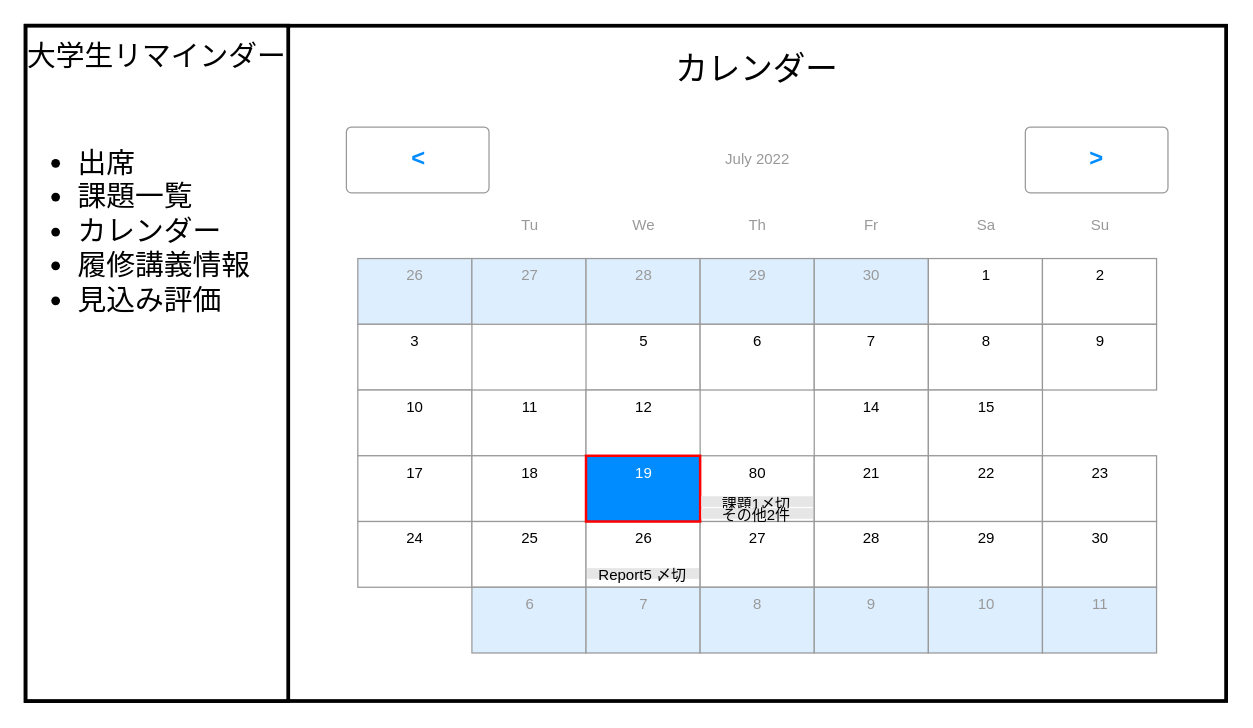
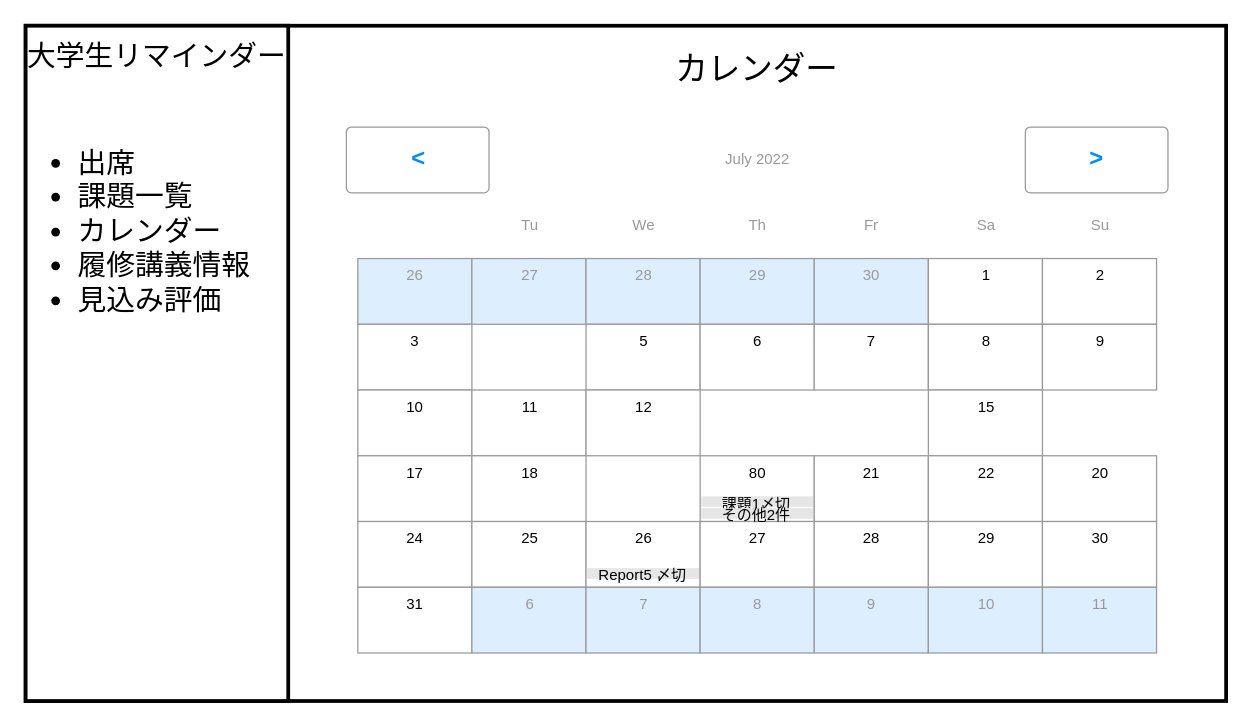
  <mxCell id="0" />
  <mxCell id="1" parent="0" />
  <mxCell id="2" value="" style="rounded=0;whiteSpace=wrap;html=1;strokeColor=#000000;strokeWidth=3;fillColor=#FFFFFF;" vertex="1" parent="1"><mxGeometry x="20" y="20" width="960" height="540" as="geometry" /></mxCell>
  <mxCell id="3" value="" style="rounded=0;whiteSpace=wrap;html=1;strokeColor=#000000;strokeWidth=3;fillColor=#FFFFFF;" vertex="1" parent="1"><mxGeometry x="20" y="20" width="210" height="540" as="geometry" /></mxCell>
  <mxCell id="4" value="大学生リマインダー" style="text;html=1;strokeColor=none;fillColor=none;align=center;verticalAlign=middle;whiteSpace=wrap;rounded=0;fontColor=#000000;fontSize=23;" vertex="1" parent="1"><mxGeometry x="20" y="30" width="210" height="30" as="geometry" /></mxCell>
  <mxCell id="5" value="&lt;ul&gt;&lt;li&gt;出席&lt;/li&gt;&lt;li&gt;課題一覧&lt;/li&gt;&lt;li&gt;カレンダー&lt;/li&gt;&lt;li&gt;履修講義情報&lt;/li&gt;&lt;li&gt;見込み評価&lt;/li&gt;&lt;/ul&gt;" style="text;strokeColor=none;fillColor=none;html=1;whiteSpace=wrap;verticalAlign=middle;overflow=hidden;fontSize=23;fontColor=#000000;" vertex="1" parent="1"><mxGeometry x="20" y="70" width="210" height="230" as="geometry" /></mxCell>
  <mxCell id="6" value="" style="strokeWidth=1;shadow=0;dashed=0;align=center;html=1;shape=mxgraph.mockup.forms.rrect;rSize=5;strokeColor=none;fillColor=#ffffff;" vertex="1" parent="1"><mxGeometry x="240" y="80" width="730" height="460" as="geometry" /></mxCell>
  <mxCell id="7" value="July 2022" style="strokeWidth=1;shadow=0;dashed=0;align=center;html=1;shape=mxgraph.mockup.forms.anchor;fontColor=#999999;" vertex="1" parent="6"><mxGeometry x="136.875" y="21.029" width="456.25" height="52.571" as="geometry" /></mxCell>
  <mxCell id="8" value="&lt;" style="strokeWidth=1;shadow=0;dashed=0;align=center;html=1;shape=mxgraph.mockup.forms.rrect;rSize=4;strokeColor=#999999;fontColor=#008cff;fontSize=19;fontStyle=1;" vertex="1" parent="6"><mxGeometry x="36.5" y="21.029" width="114.063" height="52.571" as="geometry" /></mxCell>
  <mxCell id="9" value="&gt;" style="strokeWidth=1;shadow=0;dashed=0;align=center;html=1;shape=mxgraph.mockup.forms.rrect;rSize=4;strokeColor=#999999;fontColor=#008cff;fontSize=19;fontStyle=1;" vertex="1" parent="6"><mxGeometry x="579.438" y="21.029" width="114.063" height="52.571" as="geometry" /></mxCell>
  <mxCell id="10" value="Tu" style="strokeWidth=1;shadow=0;dashed=0;align=center;html=1;shape=mxgraph.mockup.forms.anchor;fontColor=#999999;" vertex="1" parent="6"><mxGeometry x="136.875" y="73.6" width="91.25" height="52.571" as="geometry" /></mxCell>
  <mxCell id="11" value="We" style="strokeWidth=1;shadow=0;dashed=0;align=center;html=1;shape=mxgraph.mockup.forms.anchor;fontColor=#999999;" vertex="1" parent="6"><mxGeometry x="228.125" y="73.6" width="91.25" height="52.571" as="geometry" /></mxCell>
  <mxCell id="12" value="Th" style="strokeWidth=1;shadow=0;dashed=0;align=center;html=1;shape=mxgraph.mockup.forms.anchor;fontColor=#999999;" vertex="1" parent="6"><mxGeometry x="319.375" y="73.6" width="91.25" height="52.571" as="geometry" /></mxCell>
  <mxCell id="13" value="Fr" style="strokeWidth=1;shadow=0;dashed=0;align=center;html=1;shape=mxgraph.mockup.forms.anchor;fontColor=#999999;" vertex="1" parent="6"><mxGeometry x="410.625" y="73.6" width="91.25" height="52.571" as="geometry" /></mxCell>
  <mxCell id="14" value="Sa" style="strokeWidth=1;shadow=0;dashed=0;align=center;html=1;shape=mxgraph.mockup.forms.anchor;fontColor=#999999;" vertex="1" parent="6"><mxGeometry x="501.875" y="73.6" width="91.25" height="52.571" as="geometry" /></mxCell>
  <mxCell id="15" value="Su" style="strokeWidth=1;shadow=0;dashed=0;align=center;html=1;shape=mxgraph.mockup.forms.anchor;fontColor=#999999;" vertex="1" parent="6"><mxGeometry x="593.125" y="73.6" width="91.25" height="52.571" as="geometry" /></mxCell>
  <mxCell id="16" value="26" style="strokeWidth=1;shadow=0;dashed=0;align=center;html=1;shape=mxgraph.mockup.forms.rrect;rSize=0;strokeColor=#999999;fontColor=#999999;verticalAlign=top;fillColor=#DDEEFF;" vertex="1" parent="6"><mxGeometry x="45.625" y="126.171" width="91.25" height="52.571" as="geometry" /></mxCell>
  <mxCell id="17" value="27" style="strokeWidth=1;shadow=0;dashed=0;align=center;html=1;shape=mxgraph.mockup.forms.rrect;rSize=0;strokeColor=#999999;fontColor=#999999;verticalAlign=top;fillColor=#DDEEFF;" vertex="1" parent="6"><mxGeometry x="136.875" y="126.171" width="91.25" height="52.571" as="geometry" /></mxCell>
  <mxCell id="18" value="28" style="strokeWidth=1;shadow=0;dashed=0;align=center;html=1;shape=mxgraph.mockup.forms.rrect;rSize=0;strokeColor=#999999;fontColor=#999999;verticalAlign=top;fillColor=#DDEEFF;" vertex="1" parent="6"><mxGeometry x="228.125" y="126.171" width="91.25" height="52.571" as="geometry" /></mxCell>
  <mxCell id="19" value="29" style="strokeWidth=1;shadow=0;dashed=0;align=center;html=1;shape=mxgraph.mockup.forms.rrect;rSize=0;strokeColor=#999999;fontColor=#999999;verticalAlign=top;fillColor=#DDEEFF;" vertex="1" parent="6"><mxGeometry x="319.375" y="126.171" width="91.25" height="52.571" as="geometry" /></mxCell>
  <mxCell id="20" value="30" style="strokeWidth=1;shadow=0;dashed=0;align=center;html=1;shape=mxgraph.mockup.forms.rrect;rSize=0;strokeColor=#999999;fontColor=#999999;verticalAlign=top;fillColor=#DDEEFF;" vertex="1" parent="6"><mxGeometry x="410.625" y="126.171" width="91.25" height="52.571" as="geometry" /></mxCell>
  <mxCell id="21" value="1" style="strokeWidth=1;shadow=0;dashed=0;align=center;html=1;shape=mxgraph.mockup.forms.rrect;rSize=0;strokeColor=#999999;fontColor=#000000;verticalAlign=top;fillColor=#FFFFFF;" vertex="1" parent="6"><mxGeometry x="501.875" y="126.171" width="91.25" height="52.571" as="geometry" /></mxCell>
  <mxCell id="22" value="2" style="strokeWidth=1;shadow=0;dashed=0;align=center;html=1;shape=mxgraph.mockup.forms.rrect;rSize=0;strokeColor=#999999;fontColor=#000000;verticalAlign=top;fillColor=#FFFFFF;" vertex="1" parent="6"><mxGeometry x="593.125" y="126.171" width="91.25" height="52.571" as="geometry" /></mxCell>
  <mxCell id="23" value="3" style="strokeWidth=1;shadow=0;dashed=0;align=center;html=1;shape=mxgraph.mockup.forms.rrect;rSize=0;strokeColor=#999999;fontColor=#000000;verticalAlign=top;fillColor=#FFFFFF;" vertex="1" parent="6"><mxGeometry x="45.625" y="178.743" width="91.25" height="52.571" as="geometry" /></mxCell>
  <mxCell id="24" value="5" style="strokeWidth=1;shadow=0;dashed=0;align=center;html=1;shape=mxgraph.mockup.forms.rrect;rSize=0;strokeColor=#999999;fontColor=#000000;verticalAlign=top;fillColor=#FFFFFF;" vertex="1" parent="6"><mxGeometry x="228.125" y="178.743" width="91.25" height="52.571" as="geometry" /></mxCell>
  <mxCell id="25" value="6" style="strokeWidth=1;shadow=0;dashed=0;align=center;html=1;shape=mxgraph.mockup.forms.rrect;rSize=0;strokeColor=#999999;fontColor=#000000;verticalAlign=top;fillColor=#FFFFFF;" vertex="1" parent="6"><mxGeometry x="319.375" y="178.743" width="91.25" height="52.571" as="geometry" /></mxCell>
  <mxCell id="26" value="7" style="strokeWidth=1;shadow=0;dashed=0;align=center;html=1;shape=mxgraph.mockup.forms.rrect;rSize=0;strokeColor=#999999;fontColor=#000000;verticalAlign=top;fillColor=#FFFFFF;" vertex="1" parent="6"><mxGeometry x="410.625" y="178.743" width="91.25" height="52.571" as="geometry" /></mxCell>
  <mxCell id="27" value="8" style="strokeWidth=1;shadow=0;dashed=0;align=center;html=1;shape=mxgraph.mockup.forms.rrect;rSize=0;strokeColor=#999999;fontColor=#000000;verticalAlign=top;fillColor=#FFFFFF;" vertex="1" parent="6"><mxGeometry x="501.875" y="178.743" width="91.25" height="52.571" as="geometry" /></mxCell>
  <mxCell id="28" value="9" style="strokeWidth=1;shadow=0;dashed=0;align=center;html=1;shape=mxgraph.mockup.forms.rrect;rSize=0;strokeColor=#999999;fontColor=#000000;verticalAlign=top;fillColor=#FFFFFF;" vertex="1" parent="6"><mxGeometry x="593.125" y="178.743" width="91.25" height="52.571" as="geometry" /></mxCell>
  <mxCell id="29" value="10" style="strokeWidth=1;shadow=0;dashed=0;align=center;html=1;shape=mxgraph.mockup.forms.rrect;rSize=0;strokeColor=#999999;fontColor=#000000;verticalAlign=top;fillColor=#FFFFFF;" vertex="1" parent="6"><mxGeometry x="45.625" y="231.314" width="91.25" height="52.571" as="geometry" /></mxCell>
  <mxCell id="30" value="11" style="strokeWidth=1;shadow=0;dashed=0;align=center;html=1;shape=mxgraph.mockup.forms.rrect;rSize=0;strokeColor=#999999;fontColor=#000000;verticalAlign=top;fillColor=#FFFFFF;" vertex="1" parent="6"><mxGeometry x="136.875" y="231.314" width="91.25" height="52.571" as="geometry" /></mxCell>
  <mxCell id="31" value="12" style="strokeWidth=1;shadow=0;dashed=0;align=center;html=1;shape=mxgraph.mockup.forms.rrect;rSize=0;strokeColor=#999999;fontColor=#000000;verticalAlign=top;fillColor=#FFFFFF;" vertex="1" parent="6"><mxGeometry x="228.125" y="231.314" width="91.25" height="52.571" as="geometry" /></mxCell>
- <mxCell id="32" value="14" style="strokeWidth=1;shadow=0;dashed=0;align=center;html=1;shape=mxgraph.mockup.forms.rrect;rSize=0;strokeColor=#999999;fontColor=#000000;verticalAlign=top;fillColor=#FFFFFF;" vertex="1" parent="6"><mxGeometry x="410.625" y="231.314" width="91.25" height="52.571" as="geometry" /></mxCell>
  <mxCell id="33" value="15" style="strokeWidth=1;shadow=0;dashed=0;align=center;html=1;shape=mxgraph.mockup.forms.rrect;rSize=0;strokeColor=#999999;fontColor=#000000;verticalAlign=top;fillColor=#FFFFFF;" vertex="1" parent="6"><mxGeometry x="501.875" y="231.314" width="91.25" height="52.571" as="geometry" /></mxCell>
  <mxCell id="34" value="17" style="strokeWidth=1;shadow=0;dashed=0;align=center;html=1;shape=mxgraph.mockup.forms.rrect;rSize=0;strokeColor=#999999;fontColor=#000000;verticalAlign=top;fillColor=#FFFFFF;" vertex="1" parent="6"><mxGeometry x="45.625" y="283.886" width="91.25" height="52.571" as="geometry" /></mxCell>
  <mxCell id="35" value="18" style="strokeWidth=1;shadow=0;dashed=0;align=center;html=1;shape=mxgraph.mockup.forms.rrect;rSize=0;strokeColor=#999999;fontColor=#000000;verticalAlign=top;fillColor=#FFFFFF;" vertex="1" parent="6"><mxGeometry x="136.875" y="283.886" width="91.25" height="52.571" as="geometry" /></mxCell>
  <mxCell id="36" value="80" style="strokeWidth=1;shadow=0;dashed=0;align=center;html=1;shape=mxgraph.mockup.forms.rrect;rSize=0;strokeColor=#999999;fontColor=#000000;verticalAlign=top;fillColor=#FFFFFF;" vertex="1" parent="6"><mxGeometry x="319.375" y="283.886" width="91.25" height="52.571" as="geometry" /></mxCell>
  <mxCell id="37" value="21" style="strokeWidth=1;shadow=0;dashed=0;align=center;html=1;shape=mxgraph.mockup.forms.rrect;rSize=0;strokeColor=#999999;fontColor=#000000;verticalAlign=top;fillColor=#FFFFFF;" vertex="1" parent="6"><mxGeometry x="410.625" y="283.886" width="91.25" height="52.571" as="geometry" /></mxCell>
  <mxCell id="38" value="22" style="strokeWidth=1;shadow=0;dashed=0;align=center;html=1;shape=mxgraph.mockup.forms.rrect;rSize=0;strokeColor=#999999;fontColor=#000000;verticalAlign=top;fillColor=#FFFFFF;" vertex="1" parent="6"><mxGeometry x="501.875" y="283.886" width="91.25" height="52.571" as="geometry" /></mxCell>
- <mxCell id="39" value="23" style="strokeWidth=1;shadow=0;dashed=0;align=center;html=1;shape=mxgraph.mockup.forms.rrect;rSize=0;strokeColor=#999999;fontColor=#000000;verticalAlign=top;fillColor=#FFFFFF;" vertex="1" parent="6"><mxGeometry x="593.125" y="283.886" width="91.25" height="52.571" as="geometry" /></mxCell>
+ <mxCell id="39" value="20" style="strokeWidth=1;shadow=0;dashed=0;align=center;html=1;shape=mxgraph.mockup.forms.rrect;rSize=0;strokeColor=#999999;fontColor=#000000;verticalAlign=top;fillColor=#FFFFFF;" vertex="1" parent="6"><mxGeometry x="593.125" y="283.886" width="91.25" height="52.571" as="geometry" /></mxCell>
  <mxCell id="40" value="24" style="strokeWidth=1;shadow=0;dashed=0;align=center;html=1;shape=mxgraph.mockup.forms.rrect;rSize=0;strokeColor=#999999;fontColor=#000000;verticalAlign=top;fillColor=#FFFFFF;" vertex="1" parent="6"><mxGeometry x="45.625" y="336.457" width="91.25" height="52.571" as="geometry" /></mxCell>
  <mxCell id="41" value="25" style="strokeWidth=1;shadow=0;dashed=0;align=center;html=1;shape=mxgraph.mockup.forms.rrect;rSize=0;strokeColor=#999999;fontColor=#000000;verticalAlign=top;fillColor=#FFFFFF;" vertex="1" parent="6"><mxGeometry x="136.875" y="336.457" width="91.25" height="52.571" as="geometry" /></mxCell>
  <mxCell id="42" value="26" style="strokeWidth=1;shadow=0;dashed=0;align=center;html=1;shape=mxgraph.mockup.forms.rrect;rSize=0;strokeColor=#999999;fontColor=#000000;verticalAlign=top;fillColor=#FFFFFF;" vertex="1" parent="6"><mxGeometry x="228.125" y="336.457" width="91.25" height="52.571" as="geometry" /></mxCell>
  <mxCell id="43" value="27" style="strokeWidth=1;shadow=0;dashed=0;align=center;html=1;shape=mxgraph.mockup.forms.rrect;rSize=0;strokeColor=#999999;fontColor=#000000;fillColor=#FFFFFF;verticalAlign=top;" vertex="1" parent="6"><mxGeometry x="319.375" y="336.457" width="91.25" height="52.571" as="geometry" /></mxCell>
  <mxCell id="44" value="28" style="strokeWidth=1;shadow=0;dashed=0;align=center;html=1;shape=mxgraph.mockup.forms.rrect;rSize=0;strokeColor=#999999;fontColor=#000000;fillColor=#FFFFFF;verticalAlign=top;" vertex="1" parent="6"><mxGeometry x="410.625" y="336.457" width="91.25" height="52.571" as="geometry" /></mxCell>
  <mxCell id="45" value="29" style="strokeWidth=1;shadow=0;dashed=0;align=center;html=1;shape=mxgraph.mockup.forms.rrect;rSize=0;strokeColor=#999999;fontColor=#000000;fillColor=#FFFFFF;verticalAlign=top;" vertex="1" parent="6"><mxGeometry x="501.875" y="336.457" width="91.25" height="52.571" as="geometry" /></mxCell>
  <mxCell id="46" value="30" style="strokeWidth=1;shadow=0;dashed=0;align=center;html=1;shape=mxgraph.mockup.forms.rrect;rSize=0;strokeColor=#999999;fontColor=#000000;fillColor=#FFFFFF;verticalAlign=top;" vertex="1" parent="6"><mxGeometry x="593.125" y="336.457" width="91.25" height="52.571" as="geometry" /></mxCell>
+ <mxCell id="47" value="31" style="strokeWidth=1;shadow=0;dashed=0;align=center;html=1;shape=mxgraph.mockup.forms.rrect;rSize=0;strokeColor=#999999;fontColor=#000000;fillColor=#FFFFFF;verticalAlign=top;" vertex="1" parent="6"><mxGeometry x="45.625" y="389.029" width="91.25" height="52.571" as="geometry" /></mxCell>
  <mxCell id="48" value="6" style="strokeWidth=1;shadow=0;dashed=0;align=center;html=1;shape=mxgraph.mockup.forms.rrect;rSize=0;strokeColor=#999999;fontColor=#999999;fillColor=#ddeeff;verticalAlign=top;" vertex="1" parent="6"><mxGeometry x="136.875" y="389.029" width="91.25" height="52.571" as="geometry" /></mxCell>
  <mxCell id="49" value="7" style="strokeWidth=1;shadow=0;dashed=0;align=center;html=1;shape=mxgraph.mockup.forms.rrect;rSize=0;strokeColor=#999999;fontColor=#999999;fillColor=#ddeeff;verticalAlign=top;" vertex="1" parent="6"><mxGeometry x="228.125" y="389.029" width="91.25" height="52.571" as="geometry" /></mxCell>
  <mxCell id="50" value="8" style="strokeWidth=1;shadow=0;dashed=0;align=center;html=1;shape=mxgraph.mockup.forms.rrect;rSize=0;strokeColor=#999999;fontColor=#999999;fillColor=#ddeeff;verticalAlign=top;" vertex="1" parent="6"><mxGeometry x="319.375" y="389.029" width="91.25" height="52.571" as="geometry" /></mxCell>
  <mxCell id="51" value="9" style="strokeWidth=1;shadow=0;dashed=0;align=center;html=1;shape=mxgraph.mockup.forms.rrect;rSize=0;strokeColor=#999999;fontColor=#999999;fillColor=#ddeeff;verticalAlign=top;" vertex="1" parent="6"><mxGeometry x="410.625" y="389.029" width="91.25" height="52.571" as="geometry" /></mxCell>
  <mxCell id="52" value="10" style="strokeWidth=1;shadow=0;dashed=0;align=center;html=1;shape=mxgraph.mockup.forms.rrect;rSize=0;strokeColor=#999999;fontColor=#999999;fillColor=#ddeeff;verticalAlign=top;" vertex="1" parent="6"><mxGeometry x="501.875" y="389.029" width="91.25" height="52.571" as="geometry" /></mxCell>
  <mxCell id="53" value="11" style="strokeWidth=1;shadow=0;dashed=0;align=center;html=1;shape=mxgraph.mockup.forms.rrect;rSize=0;strokeColor=#999999;fontColor=#999999;fillColor=#ddeeff;verticalAlign=top;" vertex="1" parent="6"><mxGeometry x="593.125" y="389.029" width="91.25" height="52.571" as="geometry" /></mxCell>
- <mxCell id="54" value="19" style="strokeWidth=1;shadow=0;dashed=0;align=center;html=1;shape=mxgraph.mockup.forms.rrect;rSize=0;strokeColor=#ff0000;fontColor=#ffffff;strokeWidth=2;fillColor=#008cff;verticalAlign=top;" vertex="1" parent="6"><mxGeometry x="228.125" y="283.886" width="91.25" height="52.571" as="geometry" /></mxCell>
  <mxCell id="55" value="&lt;font style=&quot;font-size: 12px&quot;&gt;課題1〆切&lt;/font&gt;" style="text;html=1;strokeColor=none;fillColor=#E6E6E6;align=center;verticalAlign=middle;whiteSpace=wrap;rounded=0;fontSize=15;fontColor=#000000;" vertex="1" parent="6"><mxGeometry x="320.285" y="316.25" width="89.43" height="8.539" as="geometry" /></mxCell>
  <mxCell id="56" value="&lt;font style=&quot;font-size: 12px&quot;&gt;その他2件&lt;/font&gt;" style="text;html=1;strokeColor=none;fillColor=#E6E6E6;align=center;verticalAlign=middle;whiteSpace=wrap;rounded=0;fontSize=15;fontColor=#000000;" vertex="1" parent="6"><mxGeometry x="320.285" y="325.747" width="89.43" height="8.539" as="geometry" /></mxCell>
  <mxCell id="57" value="&lt;font style=&quot;font-size: 12px&quot;&gt;Report5 〆切&lt;/font&gt;" style="text;html=1;strokeColor=none;fillColor=#E6E6E6;align=center;verticalAlign=middle;whiteSpace=wrap;rounded=0;fontSize=15;fontColor=#000000;" vertex="1" parent="6"><mxGeometry x="229.035" y="373.75" width="89.43" height="8.539" as="geometry" /></mxCell>
  <mxCell id="58" value="カレンダー" style="text;html=1;strokeColor=none;fillColor=none;align=center;verticalAlign=middle;whiteSpace=wrap;rounded=0;fontColor=#000000;fontSize=26;" vertex="1" parent="1"><mxGeometry x="230" y="40" width="750" height="30" as="geometry" /></mxCell>
